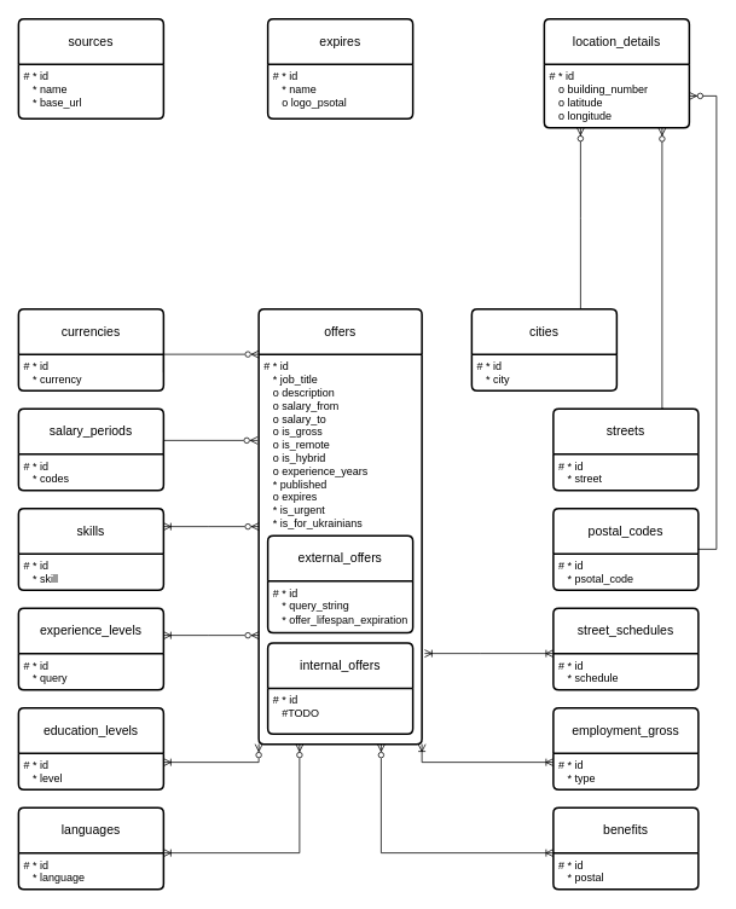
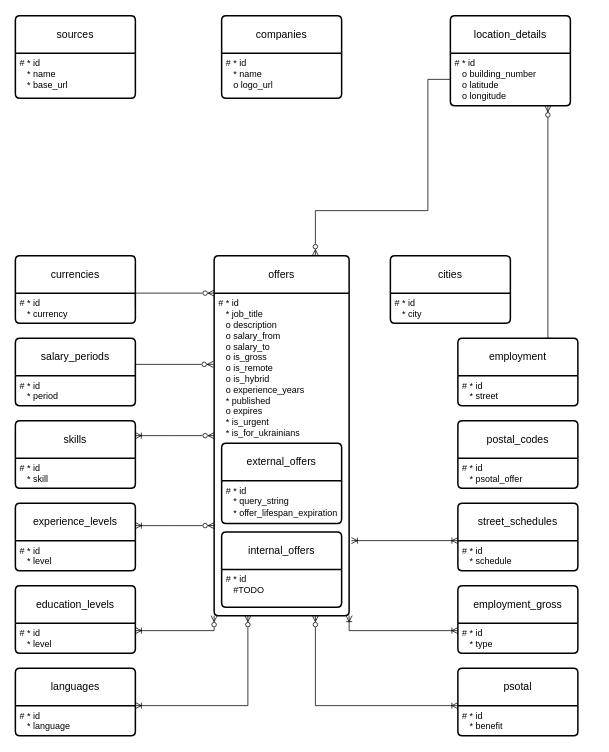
  <mxCell id="0" />
  <mxCell id="1" parent="0" />
  <mxCell id="2" value="sources" style="swimlane;childLayout=stackLayout;horizontal=1;startSize=50;horizontalStack=0;rounded=1;fontSize=14;fontStyle=0;strokeWidth=2;resizeParent=0;resizeLast=1;shadow=0;dashed=0;align=center;arcSize=4;whiteSpace=wrap;html=1;" vertex="1" parent="1"><mxGeometry x="20" y="20" width="160" height="110" as="geometry" /></mxCell>
  <mxCell id="3" value="# * id&lt;div&gt;&amp;nbsp; &amp;nbsp;* name&lt;/div&gt;&lt;div&gt;&amp;nbsp; &amp;nbsp;* base_url&lt;/div&gt;" style="align=left;strokeColor=none;fillColor=none;spacingLeft=4;spacingRight=4;fontSize=12;verticalAlign=top;resizable=0;rotatable=0;part=1;html=1;whiteSpace=wrap;" vertex="1" parent="2"><mxGeometry y="50" width="160" height="60" as="geometry" /></mxCell>
- <mxCell id="4" value="expires" style="swimlane;childLayout=stackLayout;horizontal=1;startSize=50;horizontalStack=0;rounded=1;fontSize=14;fontStyle=0;strokeWidth=2;resizeParent=0;resizeLast=1;shadow=0;dashed=0;align=center;arcSize=4;whiteSpace=wrap;html=1;" vertex="1" parent="1"><mxGeometry x="295" y="20" width="160" height="110" as="geometry" /></mxCell>
- <mxCell id="5" value="# * id&lt;div&gt;&amp;nbsp; &amp;nbsp;* name&lt;/div&gt;&lt;div&gt;&amp;nbsp; &amp;nbsp;o logo_psotal&lt;/div&gt;" style="align=left;strokeColor=none;fillColor=none;spacingLeft=4;spacingRight=4;fontSize=12;verticalAlign=top;resizable=0;rotatable=0;part=1;html=1;whiteSpace=wrap;" vertex="1" parent="4"><mxGeometry y="50" width="160" height="60" as="geometry" /></mxCell>
+ <mxCell id="4" value="companies" style="swimlane;childLayout=stackLayout;horizontal=1;startSize=50;horizontalStack=0;rounded=1;fontSize=14;fontStyle=0;strokeWidth=2;resizeParent=0;resizeLast=1;shadow=0;dashed=0;align=center;arcSize=4;whiteSpace=wrap;html=1;" vertex="1" parent="1"><mxGeometry x="295" y="20" width="160" height="110" as="geometry" /></mxCell>
+ <mxCell id="5" value="# * id&lt;div&gt;&amp;nbsp; &amp;nbsp;* name&lt;/div&gt;&lt;div&gt;&amp;nbsp; &amp;nbsp;o logo_url&lt;/div&gt;" style="align=left;strokeColor=none;fillColor=none;spacingLeft=4;spacingRight=4;fontSize=12;verticalAlign=top;resizable=0;rotatable=0;part=1;html=1;whiteSpace=wrap;" vertex="1" parent="4"><mxGeometry y="50" width="160" height="60" as="geometry" /></mxCell>
  <mxCell id="6" value="currencies" style="swimlane;childLayout=stackLayout;horizontal=1;startSize=50;horizontalStack=0;rounded=1;fontSize=14;fontStyle=0;strokeWidth=2;resizeParent=0;resizeLast=1;shadow=0;dashed=0;align=center;arcSize=4;whiteSpace=wrap;html=1;" vertex="1" parent="1"><mxGeometry x="20" y="340" width="160" height="90" as="geometry" /></mxCell>
  <mxCell id="7" value="# * id&lt;div&gt;&amp;nbsp; &amp;nbsp;* currency&lt;/div&gt;" style="align=left;strokeColor=none;fillColor=none;spacingLeft=4;spacingRight=4;fontSize=12;verticalAlign=top;resizable=0;rotatable=0;part=1;html=1;whiteSpace=wrap;" vertex="1" parent="6"><mxGeometry y="50" width="160" height="40" as="geometry" /></mxCell>
  <mxCell id="8" value="salary_periods" style="swimlane;childLayout=stackLayout;horizontal=1;startSize=50;horizontalStack=0;rounded=1;fontSize=14;fontStyle=0;strokeWidth=2;resizeParent=0;resizeLast=1;shadow=0;dashed=0;align=center;arcSize=4;whiteSpace=wrap;html=1;" vertex="1" parent="1"><mxGeometry x="20" y="450" width="160" height="90" as="geometry" /></mxCell>
- <mxCell id="9" value="# * id&lt;div&gt;&amp;nbsp; &amp;nbsp;* codes&lt;/div&gt;" style="align=left;strokeColor=none;fillColor=none;spacingLeft=4;spacingRight=4;fontSize=12;verticalAlign=top;resizable=0;rotatable=0;part=1;html=1;whiteSpace=wrap;" vertex="1" parent="8"><mxGeometry y="50" width="160" height="40" as="geometry" /></mxCell>
+ <mxCell id="9" value="# * id&lt;div&gt;&amp;nbsp; &amp;nbsp;* period&lt;/div&gt;" style="align=left;strokeColor=none;fillColor=none;spacingLeft=4;spacingRight=4;fontSize=12;verticalAlign=top;resizable=0;rotatable=0;part=1;html=1;whiteSpace=wrap;" vertex="1" parent="8"><mxGeometry y="50" width="160" height="40" as="geometry" /></mxCell>
  <mxCell id="10" value="experience_levels" style="swimlane;childLayout=stackLayout;horizontal=1;startSize=50;horizontalStack=0;rounded=1;fontSize=14;fontStyle=0;strokeWidth=2;resizeParent=0;resizeLast=1;shadow=0;dashed=0;align=center;arcSize=4;whiteSpace=wrap;html=1;" vertex="1" parent="1"><mxGeometry x="20" y="670" width="160" height="90" as="geometry" /></mxCell>
- <mxCell id="11" value="# * id&lt;div&gt;&amp;nbsp; &amp;nbsp;* query&lt;/div&gt;" style="align=left;strokeColor=none;fillColor=none;spacingLeft=4;spacingRight=4;fontSize=12;verticalAlign=top;resizable=0;rotatable=0;part=1;html=1;whiteSpace=wrap;" vertex="1" parent="10"><mxGeometry y="50" width="160" height="40" as="geometry" /></mxCell>
+ <mxCell id="11" value="# * id&lt;div&gt;&amp;nbsp; &amp;nbsp;* level&lt;/div&gt;" style="align=left;strokeColor=none;fillColor=none;spacingLeft=4;spacingRight=4;fontSize=12;verticalAlign=top;resizable=0;rotatable=0;part=1;html=1;whiteSpace=wrap;" vertex="1" parent="10"><mxGeometry y="50" width="160" height="40" as="geometry" /></mxCell>
  <mxCell id="12" value="skills" style="swimlane;childLayout=stackLayout;horizontal=1;startSize=50;horizontalStack=0;rounded=1;fontSize=14;fontStyle=0;strokeWidth=2;resizeParent=0;resizeLast=1;shadow=0;dashed=0;align=center;arcSize=4;whiteSpace=wrap;html=1;" vertex="1" parent="1"><mxGeometry x="20" y="560" width="160" height="90" as="geometry" /></mxCell>
  <mxCell id="13" value="# * id&lt;div&gt;&amp;nbsp; &amp;nbsp;* skill&lt;/div&gt;" style="align=left;strokeColor=none;fillColor=none;spacingLeft=4;spacingRight=4;fontSize=12;verticalAlign=top;resizable=0;rotatable=0;part=1;html=1;whiteSpace=wrap;" vertex="1" parent="12"><mxGeometry y="50" width="160" height="40" as="geometry" /></mxCell>
  <mxCell id="14" value="education_levels" style="swimlane;childLayout=stackLayout;horizontal=1;startSize=50;horizontalStack=0;rounded=1;fontSize=14;fontStyle=0;strokeWidth=2;resizeParent=0;resizeLast=1;shadow=0;dashed=0;align=center;arcSize=4;whiteSpace=wrap;html=1;" vertex="1" parent="1"><mxGeometry x="20" y="780" width="160" height="90" as="geometry" /></mxCell>
  <mxCell id="15" value="# * id&lt;div&gt;&amp;nbsp; &amp;nbsp;* level&lt;span style=&quot;color: rgba(0, 0, 0, 0); font-family: monospace; font-size: 0px; text-wrap-mode: nowrap; background-color: transparent;&quot;&gt;%3CmxGraphModel%3E%3Croot%3E%3CmxCell%20id%3D%220%22%2F%3E%3CmxCell%20id%3D%221%22%20parent%3D%220%22%2F%3E%3CmxCell%20id%3D%222%22%20value%3D%22currencies%22%20style%3D%22swimlane%3BchildLayout%3DstackLayout%3Bhorizontal%3D1%3BstartSize%3D50%3BhorizontalStack%3D0%3Brounded%3D1%3BfontSize%3D14%3BfontStyle%3D0%3BstrokeWidth%3D2%3BresizeParent%3D0%3BresizeLast%3D1%3Bshadow%3D0%3Bdashed%3D0%3Balign%3Dcenter%3BarcSize%3D4%3BwhiteSpace%3Dwrap%3Bhtml%3D1%3B%22%20vertex%3D%221%22%20parent%3D%221%22%3E%3CmxGeometry%20x%3D%22220%22%20y%3D%22230%22%20width%3D%22160%22%20height%3D%2290%22%20as%3D%22geometry%22%2F%3E%3C%2FmxCell%3E%3CmxCell%20id%3D%223%22%20value%3D%22%23%20*%20id%26lt%3Bdiv%26gt%3B%26amp%3Bnbsp%3B%20%26amp%3Bnbsp%3B*%20currency%26lt%3B%2Fdiv%26gt%3B%22%20style%3D%22align%3Dleft%3BstrokeColor%3Dnone%3BfillColor%3Dnone%3BspacingLeft%3D4%3BspacingRight%3D4%3BfontSize%3D12%3BverticalAlign%3Dtop%3Bresizable%3D0%3Brotatable%3D0%3Bpart%3D1%3Bhtml%3D1%3BwhiteSpace%3Dwrap%3B%22%20vertex%3D%221%22%20parent%3D%222%22%3E%3CmxGeometry%20y%3D%2250%22%20width%3D%22160%22%20height%3D%2240%22%20as%3D%22geometry%22%2F%3E%3C%2FmxCell%3E%3C%2Froot%3E%3C%2FmxGraphModel%3E&lt;/span&gt;&lt;/div&gt;" style="align=left;strokeColor=none;fillColor=none;spacingLeft=4;spacingRight=4;fontSize=12;verticalAlign=top;resizable=0;rotatable=0;part=1;html=1;whiteSpace=wrap;" vertex="1" parent="14"><mxGeometry y="50" width="160" height="40" as="geometry" /></mxCell>
  <mxCell id="16" value="employment_gross" style="swimlane;childLayout=stackLayout;horizontal=1;startSize=50;horizontalStack=0;rounded=1;fontSize=14;fontStyle=0;strokeWidth=2;resizeParent=0;resizeLast=1;shadow=0;dashed=0;align=center;arcSize=4;whiteSpace=wrap;html=1;" vertex="1" parent="1"><mxGeometry x="610" y="780" width="160" height="90" as="geometry" /></mxCell>
  <mxCell id="17" value="# * id&lt;div&gt;&amp;nbsp; &amp;nbsp;* type&lt;/div&gt;" style="align=left;strokeColor=none;fillColor=none;spacingLeft=4;spacingRight=4;fontSize=12;verticalAlign=top;resizable=0;rotatable=0;part=1;html=1;whiteSpace=wrap;" vertex="1" parent="16"><mxGeometry y="50" width="160" height="40" as="geometry" /></mxCell>
- <mxCell id="18" value="benefits" style="swimlane;childLayout=stackLayout;horizontal=1;startSize=50;horizontalStack=0;rounded=1;fontSize=14;fontStyle=0;strokeWidth=2;resizeParent=0;resizeLast=1;shadow=0;dashed=0;align=center;arcSize=4;whiteSpace=wrap;html=1;" vertex="1" parent="1"><mxGeometry x="610" y="890" width="160" height="90" as="geometry" /></mxCell>
- <mxCell id="19" value="# * id&lt;div&gt;&amp;nbsp; &amp;nbsp;* postal&lt;/div&gt;" style="align=left;strokeColor=none;fillColor=none;spacingLeft=4;spacingRight=4;fontSize=12;verticalAlign=top;resizable=0;rotatable=0;part=1;html=1;whiteSpace=wrap;" vertex="1" parent="18"><mxGeometry y="50" width="160" height="40" as="geometry" /></mxCell>
+ <mxCell id="18" value="psotal" style="swimlane;childLayout=stackLayout;horizontal=1;startSize=50;horizontalStack=0;rounded=1;fontSize=14;fontStyle=0;strokeWidth=2;resizeParent=0;resizeLast=1;shadow=0;dashed=0;align=center;arcSize=4;whiteSpace=wrap;html=1;" vertex="1" parent="1"><mxGeometry x="610" y="890" width="160" height="90" as="geometry" /></mxCell>
+ <mxCell id="19" value="# * id&lt;div&gt;&amp;nbsp; &amp;nbsp;* benefit&lt;/div&gt;" style="align=left;strokeColor=none;fillColor=none;spacingLeft=4;spacingRight=4;fontSize=12;verticalAlign=top;resizable=0;rotatable=0;part=1;html=1;whiteSpace=wrap;" vertex="1" parent="18"><mxGeometry y="50" width="160" height="40" as="geometry" /></mxCell>
  <mxCell id="20" value="languages" style="swimlane;childLayout=stackLayout;horizontal=1;startSize=50;horizontalStack=0;rounded=1;fontSize=14;fontStyle=0;strokeWidth=2;resizeParent=0;resizeLast=1;shadow=0;dashed=0;align=center;arcSize=4;whiteSpace=wrap;html=1;" vertex="1" parent="1"><mxGeometry x="20" y="890" width="160" height="90" as="geometry" /></mxCell>
  <mxCell id="21" value="# * id&lt;div&gt;&amp;nbsp; &amp;nbsp;* language&lt;/div&gt;" style="align=left;strokeColor=none;fillColor=none;spacingLeft=4;spacingRight=4;fontSize=12;verticalAlign=top;resizable=0;rotatable=0;part=1;html=1;whiteSpace=wrap;" vertex="1" parent="20"><mxGeometry y="50" width="160" height="40" as="geometry" /></mxCell>
  <mxCell id="22" value="street_schedules" style="swimlane;childLayout=stackLayout;horizontal=1;startSize=50;horizontalStack=0;rounded=1;fontSize=14;fontStyle=0;strokeWidth=2;resizeParent=0;resizeLast=1;shadow=0;dashed=0;align=center;arcSize=4;whiteSpace=wrap;html=1;" vertex="1" parent="1"><mxGeometry x="610" y="670" width="160" height="90" as="geometry" /></mxCell>
  <mxCell id="23" value="# * id&lt;div&gt;&amp;nbsp; &amp;nbsp;* schedule&lt;/div&gt;" style="align=left;strokeColor=none;fillColor=none;spacingLeft=4;spacingRight=4;fontSize=12;verticalAlign=top;resizable=0;rotatable=0;part=1;html=1;whiteSpace=wrap;" vertex="1" parent="22"><mxGeometry y="50" width="160" height="40" as="geometry" /></mxCell>
  <mxCell id="24" value="location_details" style="swimlane;childLayout=stackLayout;horizontal=1;startSize=50;horizontalStack=0;rounded=1;fontSize=14;fontStyle=0;strokeWidth=2;resizeParent=0;resizeLast=1;shadow=0;dashed=0;align=center;arcSize=4;whiteSpace=wrap;html=1;" vertex="1" parent="1"><mxGeometry x="600" y="20" width="160" height="120" as="geometry" /></mxCell>
  <mxCell id="25" value="# * id&lt;div&gt;&amp;nbsp; &amp;nbsp;o building_number&lt;/div&gt;&lt;div&gt;&lt;span style=&quot;background-color: transparent; color: light-dark(rgb(0, 0, 0), rgb(255, 255, 255));&quot;&gt;&amp;nbsp; &amp;nbsp;o latitude&lt;/span&gt;&lt;/div&gt;&lt;div&gt;&amp;nbsp; &amp;nbsp;o longitude&lt;/div&gt;&lt;div&gt;&lt;br&gt;&lt;/div&gt;" style="align=left;strokeColor=none;fillColor=none;spacingLeft=4;spacingRight=4;fontSize=12;verticalAlign=top;resizable=0;rotatable=0;part=1;html=1;whiteSpace=wrap;" vertex="1" parent="24"><mxGeometry y="50" width="160" height="70" as="geometry" /></mxCell>
  <mxCell id="26" value="" style="group" vertex="1" connectable="0" parent="1"><mxGeometry x="285" y="340" width="180" height="480" as="geometry" /></mxCell>
  <mxCell id="27" value="offers" style="swimlane;childLayout=stackLayout;horizontal=1;startSize=50;horizontalStack=0;rounded=1;fontSize=14;fontStyle=0;strokeWidth=2;resizeParent=0;resizeLast=1;shadow=0;dashed=0;align=center;arcSize=4;whiteSpace=wrap;html=1;" vertex="1" parent="26"><mxGeometry width="180" height="480" as="geometry" /></mxCell>
  <mxCell id="28" value="# * id&lt;div&gt;&amp;nbsp; &amp;nbsp;* job_title&lt;/div&gt;&lt;div&gt;&amp;nbsp; &amp;nbsp;o description&lt;/div&gt;&lt;div&gt;&amp;nbsp; &amp;nbsp;o salary_from&lt;/div&gt;&lt;div&gt;&amp;nbsp; &amp;nbsp;o salary_to&lt;/div&gt;&lt;div&gt;&amp;nbsp; &amp;nbsp;o is_gross&lt;/div&gt;&lt;div&gt;&amp;nbsp; &amp;nbsp;o is_remote&lt;/div&gt;&lt;div&gt;&amp;nbsp; &amp;nbsp;o is_hybrid&lt;/div&gt;&lt;div&gt;&amp;nbsp; &amp;nbsp;o experience_years&lt;/div&gt;&lt;div&gt;&amp;nbsp; &amp;nbsp;* published&lt;/div&gt;&lt;div&gt;&amp;nbsp; &amp;nbsp;o expires&lt;/div&gt;&lt;div&gt;&amp;nbsp; &amp;nbsp;* is_urgent&lt;/div&gt;&lt;div&gt;&amp;nbsp; &amp;nbsp;* is_for_ukrainians&lt;/div&gt;" style="align=left;strokeColor=none;fillColor=none;spacingLeft=4;spacingRight=4;fontSize=12;verticalAlign=top;resizable=0;rotatable=0;part=1;html=1;whiteSpace=wrap;" vertex="1" parent="27"><mxGeometry y="50" width="180" height="430" as="geometry" /></mxCell>
  <mxCell id="29" value="external_offers" style="swimlane;childLayout=stackLayout;horizontal=1;startSize=50;horizontalStack=0;rounded=1;fontSize=14;fontStyle=0;strokeWidth=2;resizeParent=0;resizeLast=1;shadow=0;dashed=0;align=center;arcSize=4;whiteSpace=wrap;html=1;" vertex="1" parent="26"><mxGeometry x="10" y="250" width="160" height="107.21" as="geometry" /></mxCell>
  <mxCell id="30" value="# * id&lt;div&gt;&amp;nbsp; &amp;nbsp;* query_string&lt;/div&gt;&lt;div&gt;&amp;nbsp; &amp;nbsp;* offer_lifespan_expiration&lt;/div&gt;" style="align=left;strokeColor=none;fillColor=none;spacingLeft=4;spacingRight=4;fontSize=12;verticalAlign=top;resizable=0;rotatable=0;part=1;html=1;whiteSpace=wrap;" vertex="1" parent="29"><mxGeometry y="50" width="160" height="57.21" as="geometry" /></mxCell>
  <mxCell id="31" value="internal_offers" style="swimlane;childLayout=stackLayout;horizontal=1;startSize=50;horizontalStack=0;rounded=1;fontSize=14;fontStyle=0;strokeWidth=2;resizeParent=0;resizeLast=1;shadow=0;dashed=0;align=center;arcSize=4;whiteSpace=wrap;html=1;" vertex="1" parent="26"><mxGeometry x="10" y="368.372" width="160" height="100.465" as="geometry" /></mxCell>
  <mxCell id="32" value="# * id&lt;div&gt;&amp;nbsp; &amp;nbsp;#TODO&lt;/div&gt;" style="align=left;strokeColor=none;fillColor=none;spacingLeft=4;spacingRight=4;fontSize=12;verticalAlign=top;resizable=0;rotatable=0;part=1;html=1;whiteSpace=wrap;" vertex="1" parent="31"><mxGeometry y="50" width="160" height="50.465" as="geometry" /></mxCell>
  <mxCell id="33" value="" style="edgeStyle=elbowEdgeStyle;fontSize=12;html=1;endArrow=ERzeroToMany;rounded=0;exitX=1;exitY=0.5;exitDx=0;exitDy=0;elbow=vertical;entryX=0;entryY=0;entryDx=0;entryDy=0;endFill=0;" edge="1" parent="1" target="28"><mxGeometry width="100" height="100" relative="1" as="geometry"><mxPoint x="180" y="410" as="sourcePoint" /><mxPoint x="285" y="415" as="targetPoint" /><Array as="points"><mxPoint x="260" y="390" /></Array></mxGeometry></mxCell>
  <mxCell id="34" value="" style="edgeStyle=elbowEdgeStyle;fontSize=12;html=1;endArrow=ERzeroToMany;rounded=0;exitX=1;exitY=0;exitDx=0;exitDy=0;elbow=vertical;endFill=0;entryX=-0.007;entryY=0.22;entryDx=0;entryDy=0;entryPerimeter=0;" edge="1" parent="1" source="9" target="28"><mxGeometry width="100" height="100" relative="1" as="geometry"><mxPoint x="480" y="460" as="sourcePoint" /><mxPoint x="270" y="500" as="targetPoint" /><Array as="points"><mxPoint x="230" y="485" /></Array></mxGeometry></mxCell>
+ <mxCell id="35" value="" style="edgeStyle=orthogonalEdgeStyle;fontSize=12;html=1;endArrow=ERzeroToMany;rounded=0;elbow=vertical;entryX=0.75;entryY=0;entryDx=0;entryDy=0;endFill=0;exitX=0;exitY=0.5;exitDx=0;exitDy=0;" edge="1" parent="1" source="25" target="27"><mxGeometry width="100" height="100" relative="1" as="geometry"><mxPoint x="560" y="100" as="sourcePoint" /><mxPoint x="580" y="470" as="targetPoint" /><Array as="points"><mxPoint x="570" y="105" /><mxPoint x="570" y="280" /><mxPoint x="420" y="280" /></Array></mxGeometry></mxCell>
  <mxCell id="36" value="" style="edgeStyle=elbowEdgeStyle;fontSize=12;html=1;endArrow=ERzeroToMany;startArrow=ERoneToMany;rounded=0;elbow=vertical;startFill=0;endFill=0;entryX=0;entryY=0.5;entryDx=0;entryDy=0;" edge="1" parent="1" target="27"><mxGeometry width="100" height="100" relative="1" as="geometry"><mxPoint x="180" y="580" as="sourcePoint" /><mxPoint x="280" y="580" as="targetPoint" /><Array as="points"><mxPoint x="230" y="580" /></Array></mxGeometry></mxCell>
  <mxCell id="37" value="" style="edgeStyle=elbowEdgeStyle;fontSize=12;html=1;endArrow=ERzeroToMany;startArrow=ERoneToMany;rounded=0;elbow=vertical;entryX=0;entryY=0.5;entryDx=0;entryDy=0;startFill=0;endFill=0;" edge="1" parent="1"><mxGeometry width="100" height="100" relative="1" as="geometry"><mxPoint x="180" y="700" as="sourcePoint" /><mxPoint x="285" y="700" as="targetPoint" /><Array as="points"><mxPoint x="230" y="700" /></Array></mxGeometry></mxCell>
  <mxCell id="38" value="" style="edgeStyle=elbowEdgeStyle;fontSize=12;html=1;endArrow=ERzeroToMany;startArrow=ERoneToMany;rounded=0;elbow=vertical;entryX=0;entryY=1;entryDx=0;entryDy=0;startFill=0;endFill=0;" edge="1" parent="1" target="28"><mxGeometry width="100" height="100" relative="1" as="geometry"><mxPoint x="180" y="840" as="sourcePoint" /><mxPoint x="285" y="830" as="targetPoint" /><Array as="points"><mxPoint x="330" y="840" /></Array></mxGeometry></mxCell>
  <mxCell id="39" value="" style="edgeStyle=elbowEdgeStyle;fontSize=12;html=1;endArrow=ERzeroToMany;startArrow=ERoneToMany;rounded=0;elbow=vertical;entryX=0.25;entryY=1;entryDx=0;entryDy=0;startFill=0;endFill=0;" edge="1" parent="1" target="28"><mxGeometry width="100" height="100" relative="1" as="geometry"><mxPoint x="180" y="940" as="sourcePoint" /><mxPoint x="330" y="880" as="targetPoint" /><Array as="points"><mxPoint x="230" y="940" /></Array></mxGeometry></mxCell>
  <mxCell id="40" value="" style="edgeStyle=elbowEdgeStyle;fontSize=12;html=1;endArrow=ERoneToMany;startArrow=ERoneToMany;rounded=0;elbow=vertical;exitX=1;exitY=1;exitDx=0;exitDy=0;startFill=0;endFill=0;" edge="1" parent="1" source="28"><mxGeometry width="100" height="100" relative="1" as="geometry"><mxPoint x="500" y="830" as="sourcePoint" /><mxPoint x="610" y="840" as="targetPoint" /><Array as="points"><mxPoint x="470" y="840" /></Array></mxGeometry></mxCell>
  <mxCell id="41" value="" style="edgeStyle=elbowEdgeStyle;fontSize=12;html=1;endArrow=ERoneToMany;startArrow=ERzeroToMany;rounded=0;elbow=vertical;exitX=0.75;exitY=1;exitDx=0;exitDy=0;startFill=0;endFill=0;" edge="1" parent="1" source="28"><mxGeometry width="100" height="100" relative="1" as="geometry"><mxPoint x="500" y="583.42" as="sourcePoint" /><mxPoint x="610" y="940" as="targetPoint" /><Array as="points"><mxPoint x="510" y="940" /></Array></mxGeometry></mxCell>
  <mxCell id="42" value="" style="edgeStyle=elbowEdgeStyle;fontSize=12;html=1;endArrow=ERoneToMany;startArrow=ERoneToMany;rounded=0;elbow=vertical;startFill=0;endFill=0;entryX=0;entryY=0;entryDx=0;entryDy=0;" edge="1" parent="1" target="23"><mxGeometry width="100" height="100" relative="1" as="geometry"><mxPoint x="468" y="720" as="sourcePoint" /><mxPoint x="590" y="730" as="targetPoint" /><Array as="points"><mxPoint x="530" y="720" /></Array></mxGeometry></mxCell>
  <mxCell id="43" value="cities" style="swimlane;childLayout=stackLayout;horizontal=1;startSize=50;horizontalStack=0;rounded=1;fontSize=14;fontStyle=0;strokeWidth=2;resizeParent=0;resizeLast=1;shadow=0;dashed=0;align=center;arcSize=4;whiteSpace=wrap;html=1;" vertex="1" parent="1"><mxGeometry x="520" y="340" width="160" height="90" as="geometry" /></mxCell>
  <mxCell id="44" value="# * id&lt;div&gt;&amp;nbsp; &amp;nbsp;* city&lt;/div&gt;" style="align=left;strokeColor=none;fillColor=none;spacingLeft=4;spacingRight=4;fontSize=12;verticalAlign=top;resizable=0;rotatable=0;part=1;html=1;whiteSpace=wrap;" vertex="1" parent="43"><mxGeometry y="50" width="160" height="40" as="geometry" /></mxCell>
- <mxCell id="45" value="streets" style="swimlane;childLayout=stackLayout;horizontal=1;startSize=50;horizontalStack=0;rounded=1;fontSize=14;fontStyle=0;strokeWidth=2;resizeParent=0;resizeLast=1;shadow=0;dashed=0;align=center;arcSize=4;whiteSpace=wrap;html=1;" vertex="1" parent="1"><mxGeometry x="610" y="450" width="160" height="90" as="geometry" /></mxCell>
+ <mxCell id="45" value="employment" style="swimlane;childLayout=stackLayout;horizontal=1;startSize=50;horizontalStack=0;rounded=1;fontSize=14;fontStyle=0;strokeWidth=2;resizeParent=0;resizeLast=1;shadow=0;dashed=0;align=center;arcSize=4;whiteSpace=wrap;html=1;" vertex="1" parent="1"><mxGeometry x="610" y="450" width="160" height="90" as="geometry" /></mxCell>
  <mxCell id="46" value="# * id&lt;div&gt;&amp;nbsp; &amp;nbsp;* street&lt;/div&gt;" style="align=left;strokeColor=none;fillColor=none;spacingLeft=4;spacingRight=4;fontSize=12;verticalAlign=top;resizable=0;rotatable=0;part=1;html=1;whiteSpace=wrap;" vertex="1" parent="45"><mxGeometry y="50" width="160" height="40" as="geometry" /></mxCell>
  <mxCell id="47" value="postal_codes" style="swimlane;childLayout=stackLayout;horizontal=1;startSize=50;horizontalStack=0;rounded=1;fontSize=14;fontStyle=0;strokeWidth=2;resizeParent=0;resizeLast=1;shadow=0;dashed=0;align=center;arcSize=4;whiteSpace=wrap;html=1;" vertex="1" parent="1"><mxGeometry x="610" y="560" width="160" height="90" as="geometry" /></mxCell>
- <mxCell id="48" value="# * id&lt;div&gt;&amp;nbsp; &amp;nbsp;* psotal_code&lt;/div&gt;" style="align=left;strokeColor=none;fillColor=none;spacingLeft=4;spacingRight=4;fontSize=12;verticalAlign=top;resizable=0;rotatable=0;part=1;html=1;whiteSpace=wrap;" vertex="1" parent="47"><mxGeometry y="50" width="160" height="40" as="geometry" /></mxCell>
- <mxCell id="49" value="" style="edgeStyle=elbowEdgeStyle;fontSize=12;html=1;endArrow=ERzeroToMany;endFill=1;rounded=0;elbow=vertical;exitX=0.75;exitY=0;exitDx=0;exitDy=0;entryX=0.25;entryY=1;entryDx=0;entryDy=0;" edge="1" parent="1" source="43" target="25"><mxGeometry width="100" height="100" relative="1" as="geometry"><mxPoint x="710" y="300" as="sourcePoint" /><mxPoint x="790" y="210" as="targetPoint" /></mxGeometry></mxCell>
+ <mxCell id="48" value="# * id&lt;div&gt;&amp;nbsp; &amp;nbsp;* psotal_offer&lt;/div&gt;" style="align=left;strokeColor=none;fillColor=none;spacingLeft=4;spacingRight=4;fontSize=12;verticalAlign=top;resizable=0;rotatable=0;part=1;html=1;whiteSpace=wrap;" vertex="1" parent="47"><mxGeometry y="50" width="160" height="40" as="geometry" /></mxCell>
  <mxCell id="50" value="" style="edgeStyle=orthogonalEdgeStyle;fontSize=12;html=1;endArrow=ERzeroToMany;endFill=1;rounded=0;elbow=horizontal;exitX=0.75;exitY=0;exitDx=0;exitDy=0;entryX=0.804;entryY=1.005;entryDx=0;entryDy=0;entryPerimeter=0;" edge="1" parent="1"><mxGeometry width="100" height="100" relative="1" as="geometry"><mxPoint x="731.36" y="450" as="sourcePoint" /><mxPoint x="730" y="140.35" as="targetPoint" /><Array as="points"><mxPoint x="730" y="450" /></Array></mxGeometry></mxCell>
- <mxCell id="51" value="" style="edgeStyle=orthogonalEdgeStyle;fontSize=12;html=1;endArrow=ERzeroToMany;endFill=1;rounded=0;elbow=vertical;exitX=1;exitY=0.5;exitDx=0;exitDy=0;entryX=1;entryY=0.5;entryDx=0;entryDy=0;" edge="1" parent="1" source="47" target="25"><mxGeometry width="100" height="100" relative="1" as="geometry"><mxPoint x="740" y="550" as="sourcePoint" /><mxPoint x="740" y="240" as="targetPoint" /><Array as="points"><mxPoint x="790" y="605" /><mxPoint x="790" y="105" /></Array></mxGeometry></mxCell>
